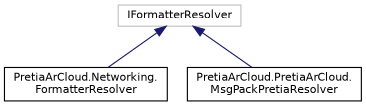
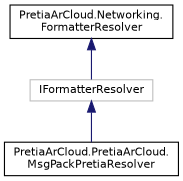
  digraph {
    fontname="DejaVu Sans"
    rankdir=TB
    node [color=black fillcolor=white fontname="DejaVu Sans" fontsize=10 shape=record style=filled]
    edge [color=midnightblue dir=back fontname="DejaVu Sans" fontsize=10 labelfontname=Helvetica labelfontsize=10 style=solid]
    n1 [color=grey75 height=0.2 label=IFormatterResolver width=0.4]
    n2 [height=0.2 label="PretiaArCloud.Networking.\lFormatterResolver" width=0.4]
    n3 [height=0.2 label="PretiaArCloud.PretiaArCloud.\lMsgPackPretiaResolver" width=0.4]
-   n1 -> n2
+   n2 -> n1
    n1 -> n3
  }
